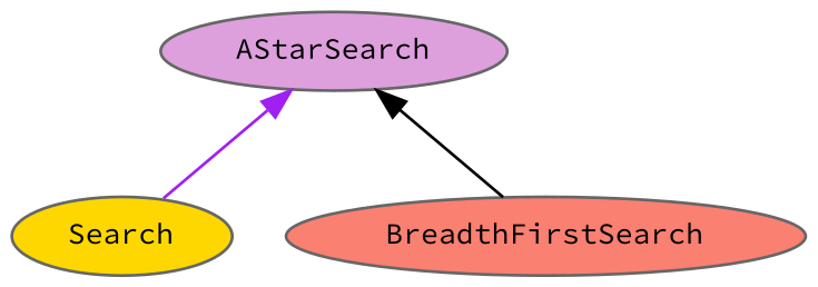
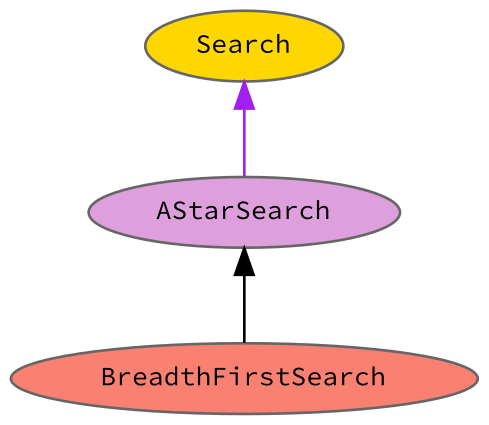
  digraph {
    fontname="Source Code Pro"
    rankdir=TB
    node [color=grey40 fontname="Source Code Pro" fontsize=10 shape=ellipse style=filled]
    edge [dir=back fontname="Source Code Pro" fontsize=10 labelfontname=Helvetica labelfontsize=10 style=solid]
    n1 [fillcolor=gold height=0.2 label=Search width=0.4]
    n2 [fillcolor=plum height=0.2 label=AStarSearch width=0.4]
    n3 [fillcolor=salmon height=0.2 label=BreadthFirstSearch width=0.4]
-   n2 -> n1 [color=purple]
+   n1 -> n2 [color=purple]
    n2 -> n3 [color=black]
  }
